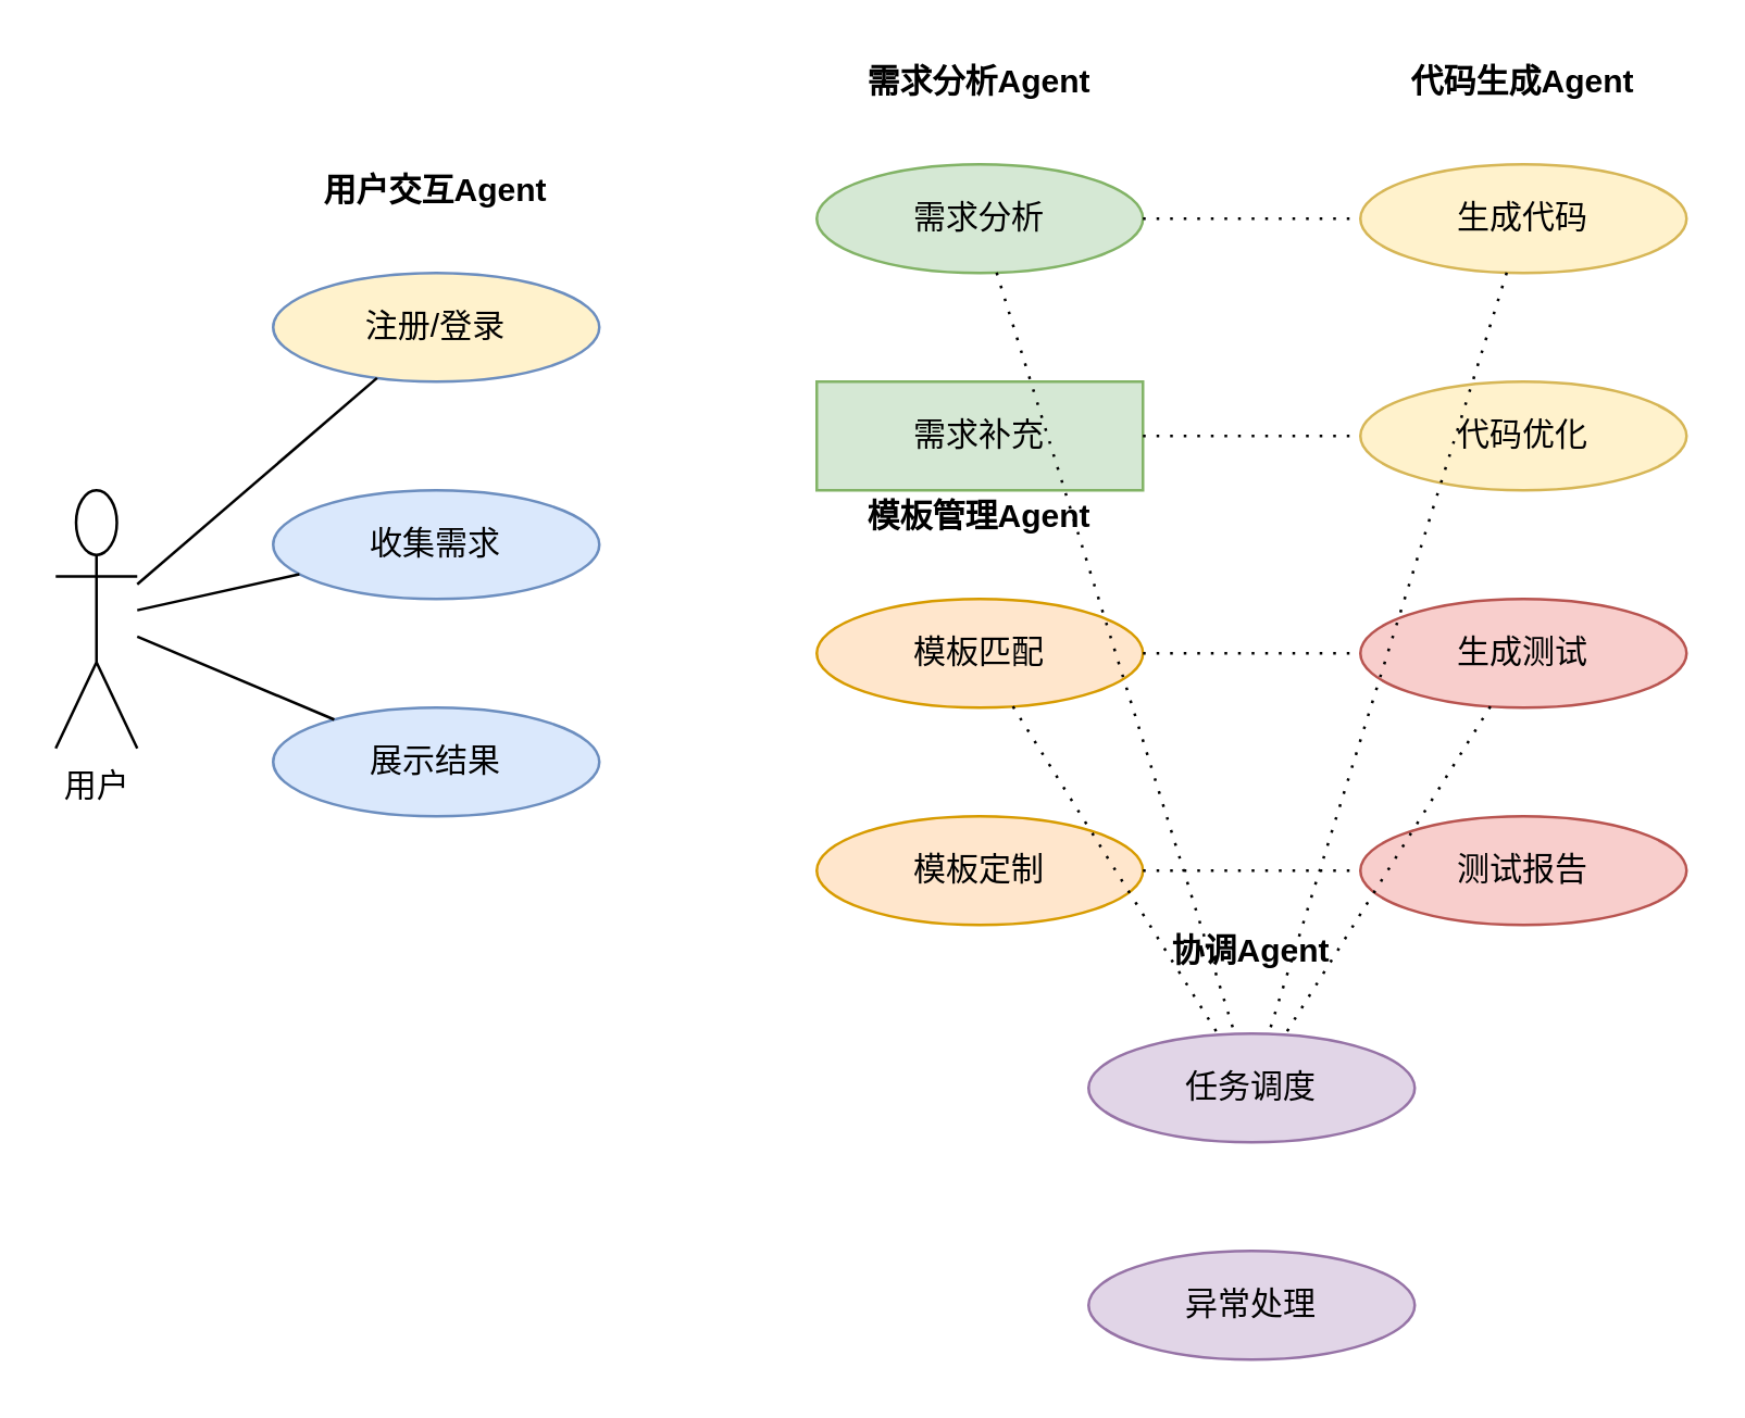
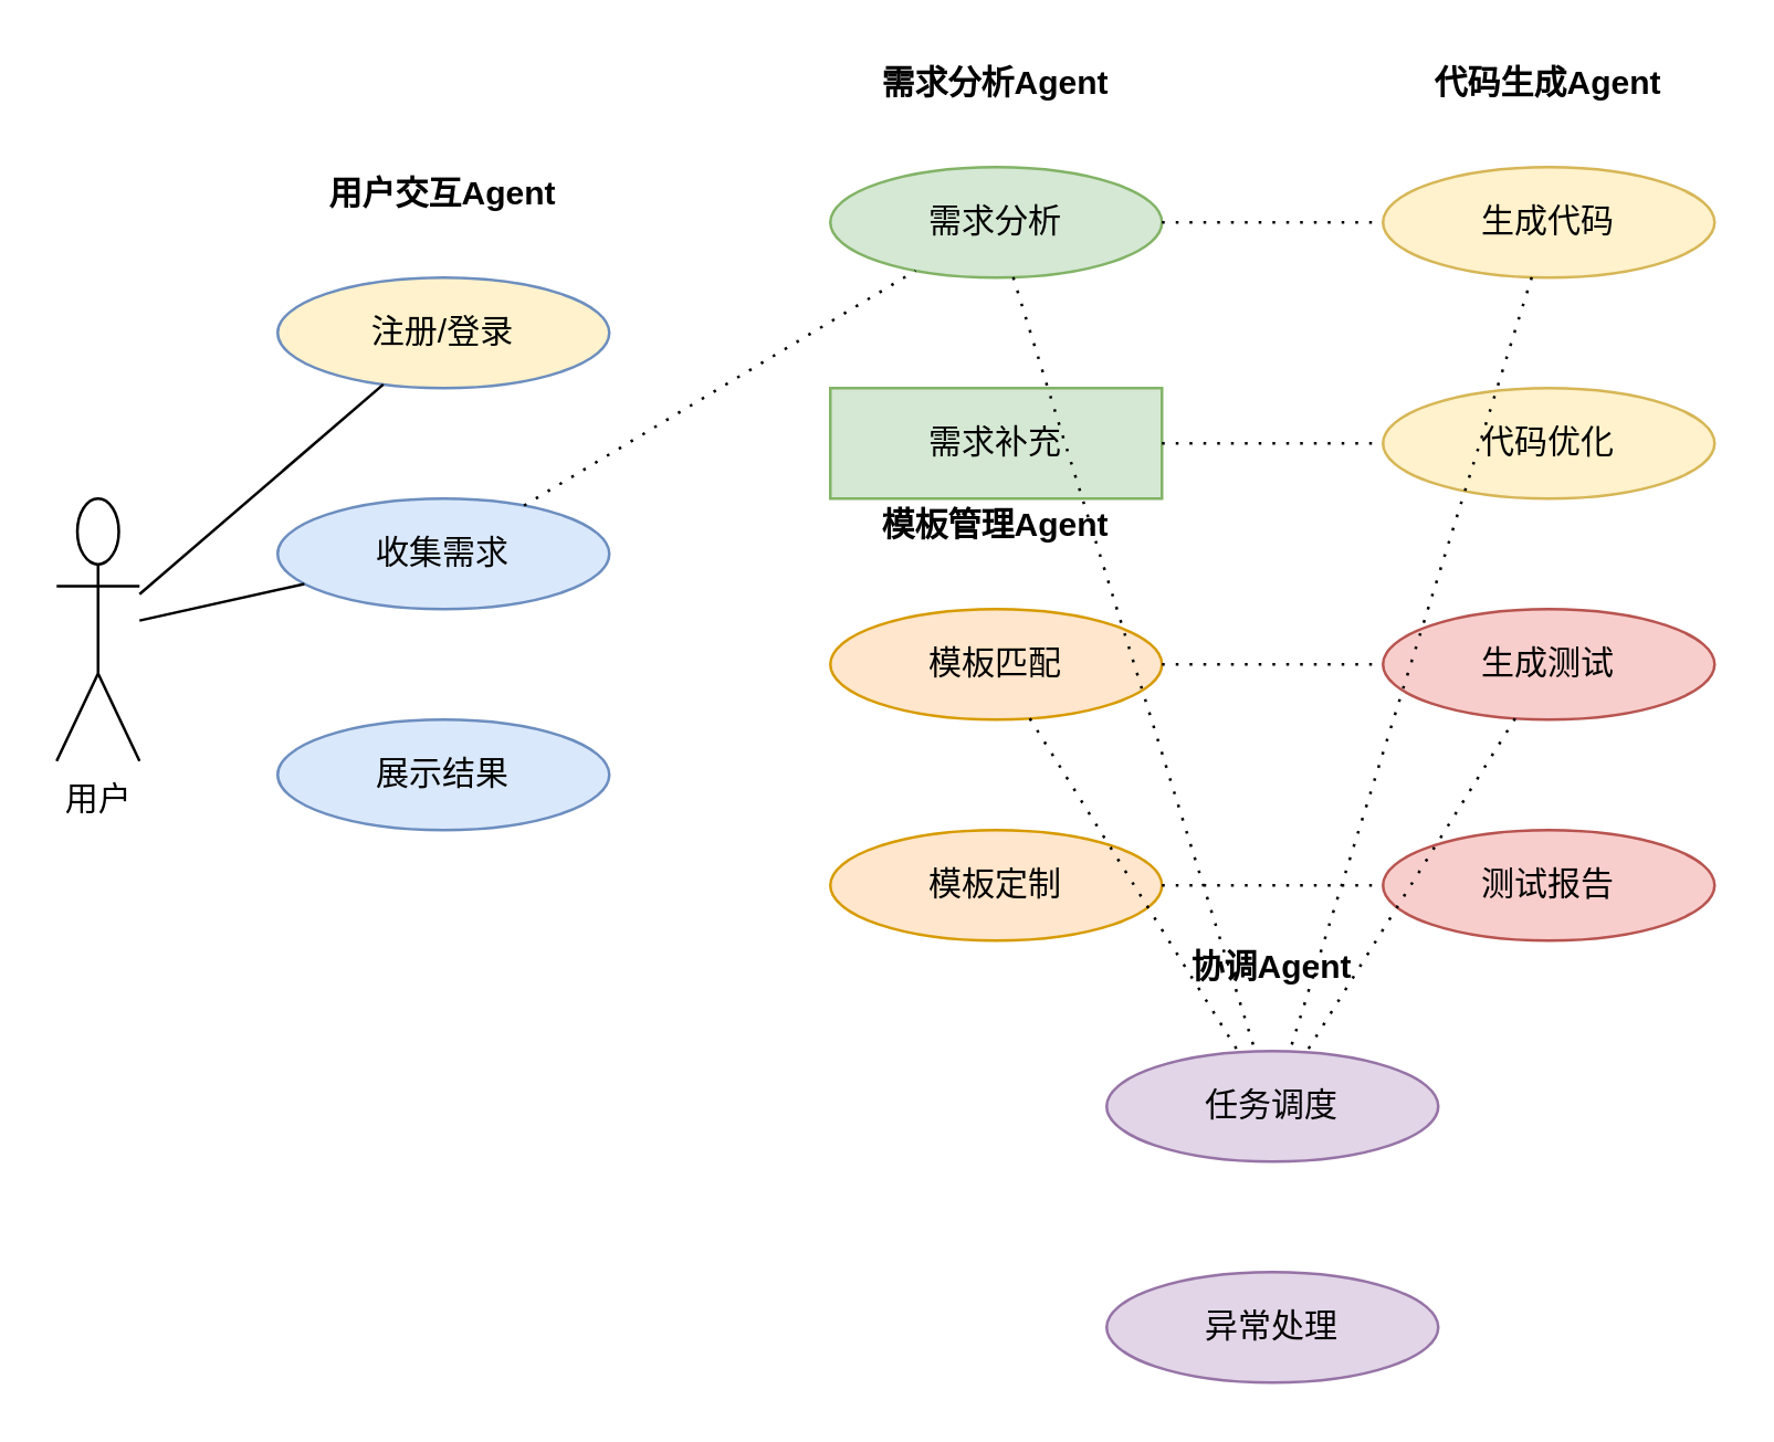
  <mxCell id="0" />
  <mxCell id="1" parent="0" />
  <mxCell id="2" value="用户" style="shape=umlActor;verticalLabelPosition=bottom;verticalAlign=top;html=1;" vertex="1" parent="1"><mxGeometry x="20" y="180" width="30" height="95" as="geometry" /></mxCell>
  <mxCell id="3" value="注册/登录" style="ellipse;whiteSpace=wrap;html=1;fillColor=#fff2cc;strokeColor=#6c8ebf;" vertex="1" parent="1"><mxGeometry x="100" y="100" width="120" height="40" as="geometry" /></mxCell>
  <mxCell id="4" value="收集需求" style="ellipse;whiteSpace=wrap;html=1;fillColor=#dae8fc;strokeColor=#6c8ebf;" vertex="1" parent="1"><mxGeometry x="100" y="180" width="120" height="40" as="geometry" /></mxCell>
  <mxCell id="5" value="展示结果" style="ellipse;whiteSpace=wrap;html=1;fillColor=#dae8fc;strokeColor=#6c8ebf;" vertex="1" parent="1"><mxGeometry x="100" y="260" width="120" height="40" as="geometry" /></mxCell>
  <mxCell id="6" value="需求分析" style="ellipse;whiteSpace=wrap;html=1;fillColor=#d5e8d4;strokeColor=#82b366;" vertex="1" parent="1"><mxGeometry x="300" y="60" width="120" height="40" as="geometry" /></mxCell>
  <mxCell id="7" value="需求补充" style="whiteSpace=wrap;html=1;fillColor=#d5e8d4;strokeColor=#82b366;rounded=0;" vertex="1" parent="1"><mxGeometry x="300" y="140" width="120" height="40" as="geometry" /></mxCell>
  <mxCell id="8" value="生成代码" style="ellipse;whiteSpace=wrap;html=1;fillColor=#fff2cc;strokeColor=#d6b656;" vertex="1" parent="1"><mxGeometry x="500" y="60" width="120" height="40" as="geometry" /></mxCell>
  <mxCell id="9" value="代码优化" style="ellipse;whiteSpace=wrap;html=1;fillColor=#fff2cc;strokeColor=#d6b656;" vertex="1" parent="1"><mxGeometry x="500" y="140" width="120" height="40" as="geometry" /></mxCell>
  <mxCell id="10" value="模板匹配" style="ellipse;whiteSpace=wrap;html=1;fillColor=#ffe6cc;strokeColor=#d79b00;" vertex="1" parent="1"><mxGeometry x="300" y="220" width="120" height="40" as="geometry" /></mxCell>
  <mxCell id="11" value="模板定制" style="ellipse;whiteSpace=wrap;html=1;fillColor=#ffe6cc;strokeColor=#d79b00;" vertex="1" parent="1"><mxGeometry x="300" y="300" width="120" height="40" as="geometry" /></mxCell>
  <mxCell id="12" value="生成测试" style="ellipse;whiteSpace=wrap;html=1;fillColor=#f8cecc;strokeColor=#b85450;" vertex="1" parent="1"><mxGeometry x="500" y="220" width="120" height="40" as="geometry" /></mxCell>
  <mxCell id="13" value="测试报告" style="ellipse;whiteSpace=wrap;html=1;fillColor=#f8cecc;strokeColor=#b85450;" vertex="1" parent="1"><mxGeometry x="500" y="300" width="120" height="40" as="geometry" /></mxCell>
  <mxCell id="14" value="任务调度" style="ellipse;whiteSpace=wrap;html=1;fillColor=#e1d5e7;strokeColor=#9673a6;" vertex="1" parent="1"><mxGeometry x="400" y="380" width="120" height="40" as="geometry" /></mxCell>
  <mxCell id="15" value="异常处理" style="ellipse;whiteSpace=wrap;html=1;fillColor=#e1d5e7;strokeColor=#9673a6;" vertex="1" parent="1"><mxGeometry x="400" y="460" width="120" height="40" as="geometry" /></mxCell>
  <mxCell id="16" value="用户交互Agent" style="text;html=1;strokeColor=none;fillColor=none;align=center;verticalAlign=middle;whiteSpace=wrap;rounded=0;fontStyle=1;fontSize=12;" vertex="1" parent="1"><mxGeometry x="110" y="60" width="100" height="20" as="geometry" /></mxCell>
  <mxCell id="17" value="需求分析Agent" style="text;html=1;strokeColor=none;fillColor=none;align=center;verticalAlign=middle;whiteSpace=wrap;rounded=0;fontStyle=1;fontSize=12;" vertex="1" parent="1"><mxGeometry x="310" y="20" width="100" height="20" as="geometry" /></mxCell>
  <mxCell id="18" value="代码生成Agent" style="text;html=1;strokeColor=none;fillColor=none;align=center;verticalAlign=middle;whiteSpace=wrap;rounded=0;fontStyle=1;fontSize=12;" vertex="1" parent="1"><mxGeometry x="510" y="20" width="100" height="20" as="geometry" /></mxCell>
  <mxCell id="19" value="模板管理Agent" style="text;html=1;strokeColor=none;fillColor=none;align=center;verticalAlign=middle;whiteSpace=wrap;rounded=0;fontStyle=1;fontSize=12;" vertex="1" parent="1"><mxGeometry x="310" y="180" width="100" height="20" as="geometry" /></mxCell>
  <mxCell id="20" value="协调Agent" style="text;html=1;strokeColor=none;fillColor=none;align=center;verticalAlign=middle;whiteSpace=wrap;rounded=0;fontStyle=1;fontSize=12;" vertex="1" parent="1"><mxGeometry x="410" y="340" width="100" height="20" as="geometry" /></mxCell>
  <mxCell id="21" value="" style="endArrow=none;html=1;rounded=0;" edge="1" parent="1" source="2" target="3"><mxGeometry width="50" height="50" relative="1" as="geometry" /></mxCell>
  <mxCell id="22" value="" style="endArrow=none;html=1;rounded=0;" edge="1" parent="1" source="2" target="4"><mxGeometry width="50" height="50" relative="1" as="geometry" /></mxCell>
- <mxCell id="23" value="" style="endArrow=none;html=1;rounded=0;" edge="1" parent="1" source="2" target="5"><mxGeometry width="50" height="50" relative="1" as="geometry" /></mxCell>
+ <mxCell id="24" value="" style="endArrow=none;html=1;rounded=0;dashed=1;dashPattern=1 4;" edge="1" parent="1" source="4" target="6"><mxGeometry width="50" height="50" relative="1" as="geometry" /></mxCell>
  <mxCell id="25" value="" style="endArrow=none;html=1;rounded=0;dashed=1;dashPattern=1 4;" edge="1" parent="1" source="6" target="8"><mxGeometry width="50" height="50" relative="1" as="geometry" /></mxCell>
  <mxCell id="26" value="" style="endArrow=none;html=1;rounded=0;dashed=1;dashPattern=1 4;" edge="1" parent="1" source="7" target="9"><mxGeometry width="50" height="50" relative="1" as="geometry" /></mxCell>
  <mxCell id="27" value="" style="endArrow=none;html=1;rounded=0;dashed=1;dashPattern=1 4;" edge="1" parent="1" source="10" target="12"><mxGeometry width="50" height="50" relative="1" as="geometry" /></mxCell>
  <mxCell id="28" value="" style="endArrow=none;html=1;rounded=0;dashed=1;dashPattern=1 4;" edge="1" parent="1" source="11" target="13"><mxGeometry width="50" height="50" relative="1" as="geometry" /></mxCell>
  <mxCell id="29" value="" style="endArrow=none;html=1;rounded=0;dashed=1;dashPattern=1 4;" edge="1" parent="1" source="6" target="14"><mxGeometry width="50" height="50" relative="1" as="geometry" /></mxCell>
  <mxCell id="30" value="" style="endArrow=none;html=1;rounded=0;dashed=1;dashPattern=1 4;" edge="1" parent="1" source="8" target="14"><mxGeometry width="50" height="50" relative="1" as="geometry" /></mxCell>
  <mxCell id="31" value="" style="endArrow=none;html=1;rounded=0;dashed=1;dashPattern=1 4;" edge="1" parent="1" source="10" target="14"><mxGeometry width="50" height="50" relative="1" as="geometry" /></mxCell>
  <mxCell id="32" value="" style="endArrow=none;html=1;rounded=0;dashed=1;dashPattern=1 4;" edge="1" parent="1" source="12" target="14"><mxGeometry width="50" height="50" relative="1" as="geometry" /></mxCell>
